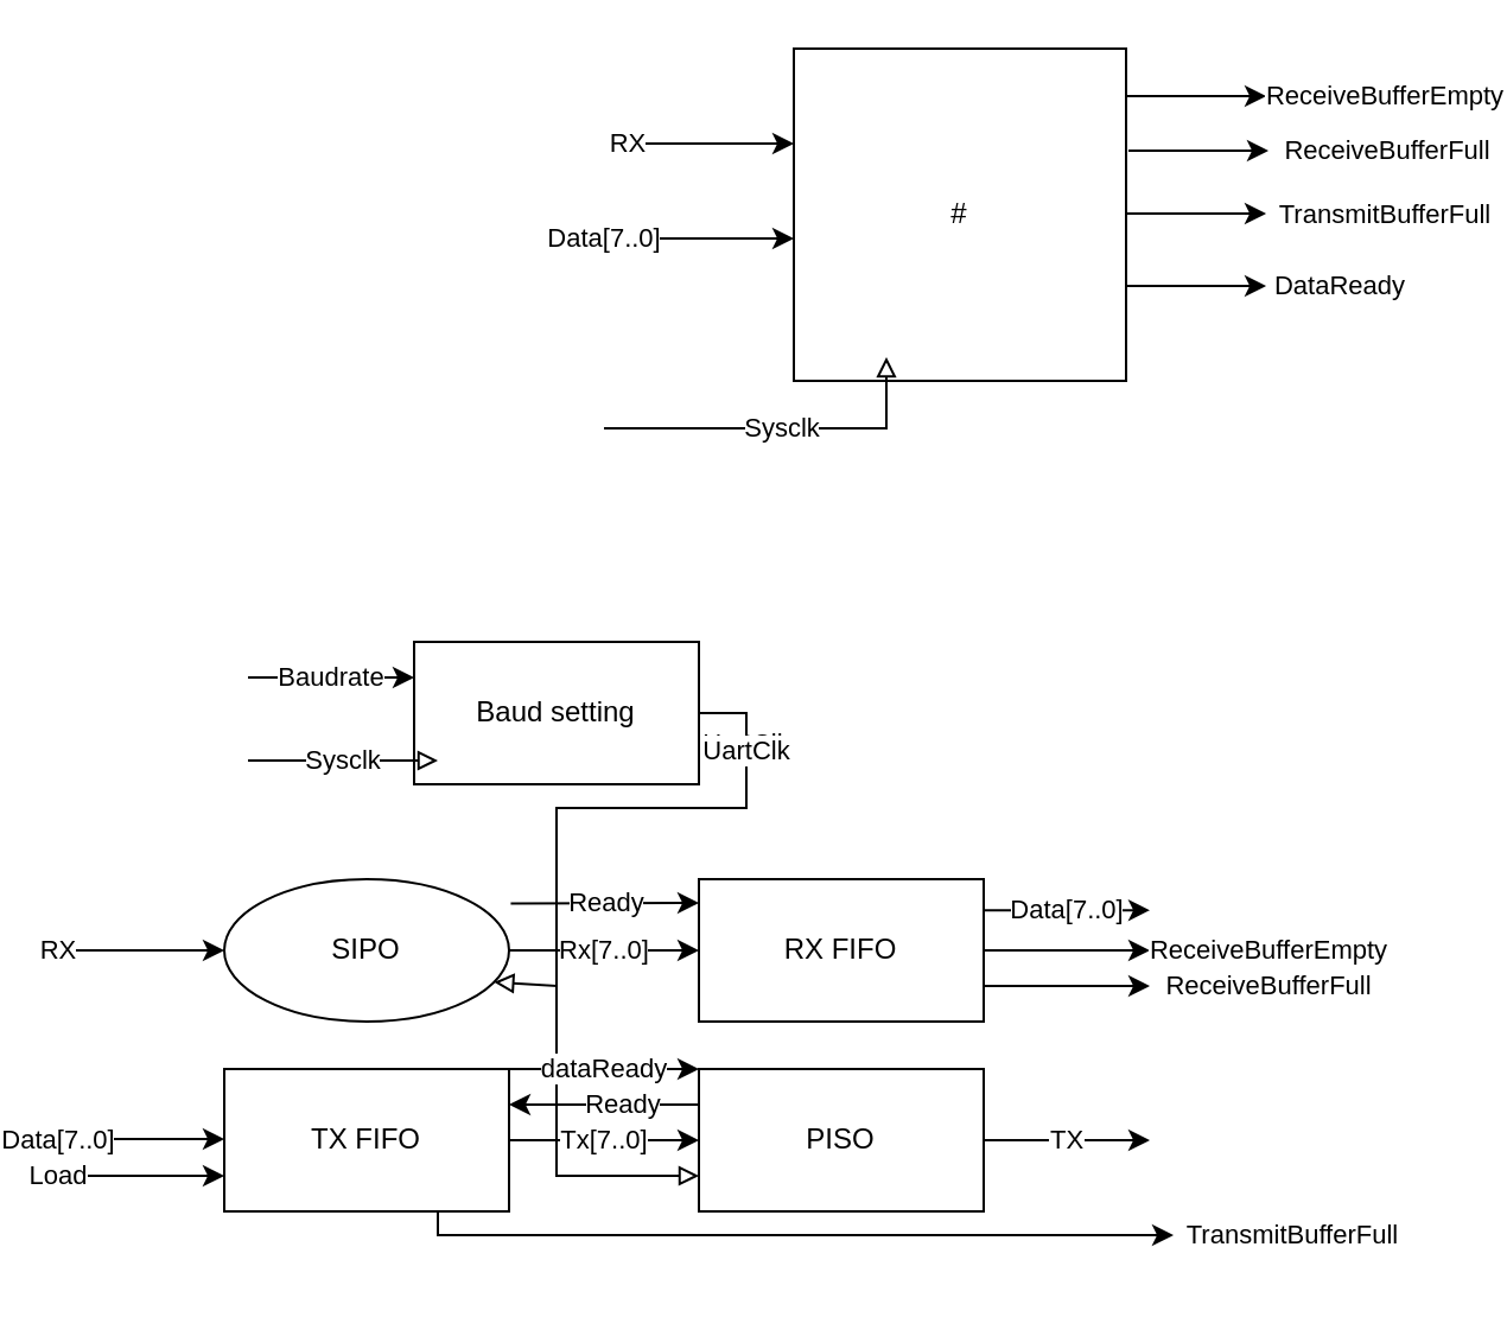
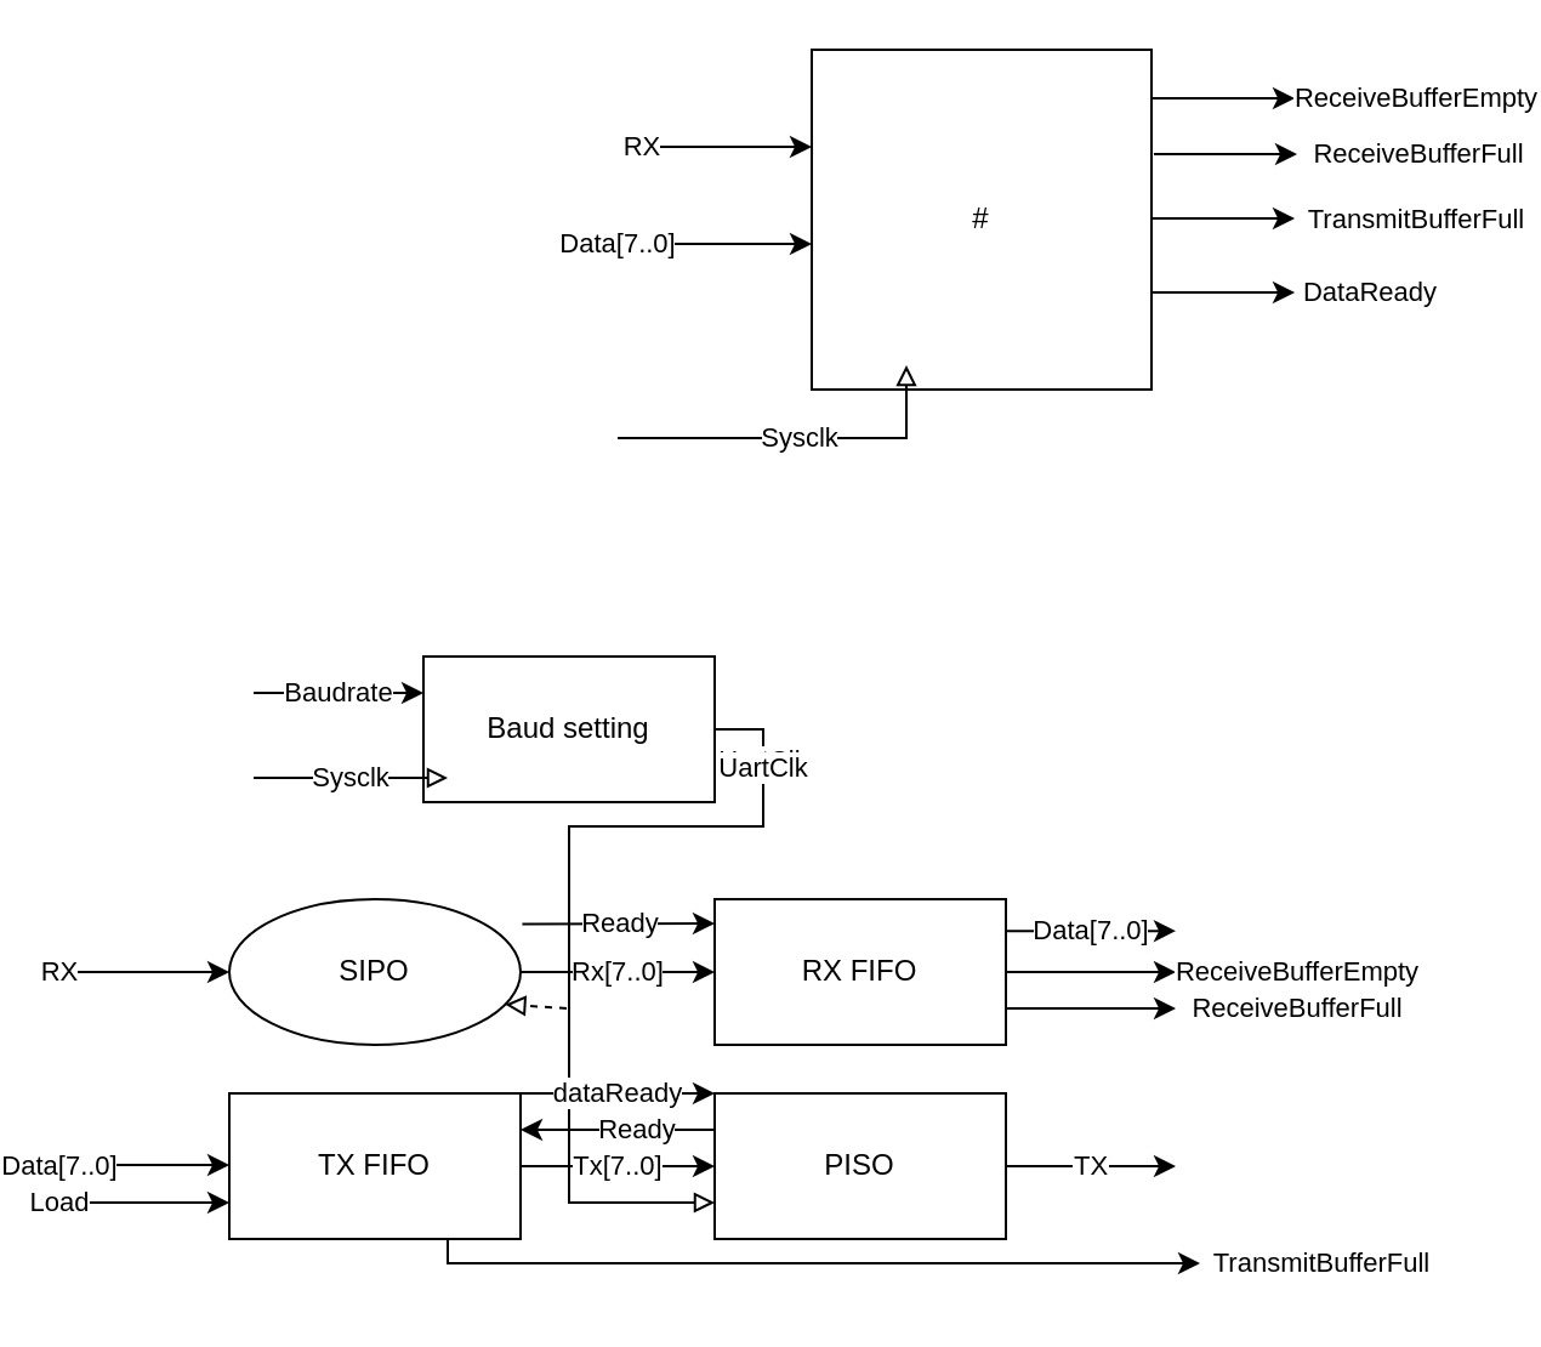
  <mxCell id="0" />
  <mxCell id="1" parent="0" />
  <mxCell id="2" value="#" style="whiteSpace=wrap;html=1;aspect=fixed;" vertex="1" parent="1"><mxGeometry x="330" y="20" width="140" height="140" as="geometry" /></mxCell>
  <mxCell id="3" value="Data[7..0]" style="endArrow=classic;html=1;" edge="1" parent="1"><mxGeometry x="-1" width="50" height="50" relative="1" as="geometry"><mxPoint x="250" y="100" as="sourcePoint" /><mxPoint x="330" y="100" as="targetPoint" /><mxPoint as="offset" /></mxGeometry></mxCell>
  <mxCell id="4" value="RX" style="endArrow=classic;html=1;" edge="1" parent="1"><mxGeometry x="-1" width="50" height="50" relative="1" as="geometry"><mxPoint x="260" y="60" as="sourcePoint" /><mxPoint x="330" y="60" as="targetPoint" /><mxPoint as="offset" /></mxGeometry></mxCell>
  <mxCell id="5" value="ReceiveBufferFull" style="endArrow=classic;html=1;exitX=1.007;exitY=0.307;exitDx=0;exitDy=0;exitPerimeter=0;" edge="1" parent="1" source="2"><mxGeometry x="1" y="50" width="50" height="50" relative="1" as="geometry"><mxPoint x="490" y="60" as="sourcePoint" /><mxPoint x="530" y="63" as="targetPoint" /><mxPoint x="50" y="50" as="offset" /></mxGeometry></mxCell>
  <mxCell id="6" value="TransmitBufferFull" style="endArrow=classic;html=1;exitX=1.007;exitY=0.307;exitDx=0;exitDy=0;exitPerimeter=0;" edge="1" parent="1"><mxGeometry x="1" y="50" width="50" height="50" relative="1" as="geometry"><mxPoint x="470" y="89.5" as="sourcePoint" /><mxPoint x="529.02" y="89.52" as="targetPoint" /><mxPoint x="50" y="50" as="offset" /></mxGeometry></mxCell>
  <mxCell id="7" value="DataReady" style="endArrow=classic;html=1;exitX=1.007;exitY=0.307;exitDx=0;exitDy=0;exitPerimeter=0;" edge="1" parent="1"><mxGeometry x="1" y="31" width="50" height="50" relative="1" as="geometry"><mxPoint x="470" y="120" as="sourcePoint" /><mxPoint x="529.02" y="120.02" as="targetPoint" /><mxPoint x="31" y="31" as="offset" /></mxGeometry></mxCell>
  <mxCell id="8" value="ReceiveBufferEmpty" style="endArrow=classic;html=1;exitX=1.007;exitY=0.307;exitDx=0;exitDy=0;exitPerimeter=0;" edge="1" parent="1"><mxGeometry x="1" y="50" width="50" height="50" relative="1" as="geometry"><mxPoint x="470" y="40" as="sourcePoint" /><mxPoint x="529.02" y="40.02" as="targetPoint" /><mxPoint x="50" y="50" as="offset" /></mxGeometry></mxCell>
  <mxCell id="9" value="Data[7..0]" style="edgeStyle=orthogonalEdgeStyle;rounded=0;orthogonalLoop=1;jettySize=auto;html=1;" edge="1" parent="1"><mxGeometry relative="1" as="geometry"><mxPoint x="410" y="383.09" as="sourcePoint" /><mxPoint x="480" y="383.09" as="targetPoint" /></mxGeometry></mxCell>
  <mxCell id="10" value="RX FIFO" style="rounded=0;whiteSpace=wrap;html=1;" vertex="1" parent="1"><mxGeometry x="290" y="370" width="120" height="60" as="geometry" /></mxCell>
  <mxCell id="11" value="Tx[7..0]" style="edgeStyle=orthogonalEdgeStyle;rounded=0;orthogonalLoop=1;jettySize=auto;html=1;" edge="1" parent="1" source="12" target="18"><mxGeometry relative="1" as="geometry" /></mxCell>
  <mxCell id="12" value="TX FIFO" style="rounded=0;whiteSpace=wrap;html=1;" vertex="1" parent="1"><mxGeometry y="450" width="120" height="60" as="geometry" x="90" /></mxCell>
  <mxCell id="13" value="RX" style="endArrow=classic;html=1;entryX=0;entryY=0.5;entryDx=0;entryDy=0;" edge="1" parent="1" target="16"><mxGeometry x="-1" width="50" height="50" relative="1" as="geometry"><mxPoint x="20" y="400" as="sourcePoint" /><mxPoint x="70" y="390.5" as="targetPoint" /><mxPoint as="offset" /></mxGeometry></mxCell>
  <mxCell id="14" value="Data[7..0]" style="endArrow=classic;html=1;" edge="1" parent="1"><mxGeometry x="-1" width="50" height="50" relative="1" as="geometry"><mxPoint x="20" y="479.5" as="sourcePoint" /><mxPoint y="479.5" as="targetPoint" x="90" /><mxPoint as="offset" /></mxGeometry></mxCell>
  <mxCell id="15" value="Rx[7..0]" style="edgeStyle=orthogonalEdgeStyle;rounded=0;orthogonalLoop=1;jettySize=auto;html=1;" edge="1" parent="1" source="16" target="10"><mxGeometry relative="1" as="geometry" /></mxCell>
  <mxCell id="16" value="SIPO" style="ellipse;whiteSpace=wrap;html=1;" vertex="1" parent="1"><mxGeometry y="370" width="120" height="60" as="geometry" x="90" /></mxCell>
  <mxCell id="17" value="TX" style="edgeStyle=orthogonalEdgeStyle;rounded=0;orthogonalLoop=1;jettySize=auto;html=1;" edge="1" parent="1" source="18"><mxGeometry relative="1" as="geometry"><mxPoint x="480" y="480" as="targetPoint" /></mxGeometry></mxCell>
  <mxCell id="18" value="PISO" style="rounded=0;whiteSpace=wrap;html=1;" vertex="1" parent="1"><mxGeometry x="290" y="450" width="120" height="60" as="geometry" /></mxCell>
  <mxCell id="19" value="Sysclk" style="endArrow=block;html=1;rounded=0;endFill=0;" edge="1" parent="1"><mxGeometry width="50" height="50" relative="1" as="geometry"><mxPoint x="250" y="180" as="sourcePoint" /><mxPoint x="369" y="150" as="targetPoint" /><Array as="points"><mxPoint x="365" y="180" /><mxPoint x="369" y="180" /></Array></mxGeometry></mxCell>
  <mxCell id="20" value="Baud setting" style="rounded=0;whiteSpace=wrap;html=1;" vertex="1" parent="1"><mxGeometry x="170" y="270" width="120" height="60" as="geometry" /></mxCell>
  <mxCell id="21" value="Baudrate" style="endArrow=classic;html=1;entryX=0;entryY=0.25;entryDx=0;entryDy=0;" edge="1" parent="1" target="20"><mxGeometry width="50" height="50" relative="1" as="geometry"><mxPoint x="100" y="285" as="sourcePoint" /><mxPoint x="190" y="380" as="targetPoint" /></mxGeometry></mxCell>
  <mxCell id="22" value="Sysclk" style="endArrow=block;html=1;endFill=0;rounded=0;" edge="1" parent="1"><mxGeometry width="50" height="50" relative="1" as="geometry"><mxPoint x="100" y="320" as="sourcePoint" /><mxPoint x="180" y="320" as="targetPoint" /><Array as="points"><mxPoint x="170" y="320" /></Array></mxGeometry></mxCell>
  <mxCell id="23" value="UartClk" style="endArrow=block;html=1;exitX=1;exitY=0.5;exitDx=0;exitDy=0;entryX=0;entryY=0.75;entryDx=0;entryDy=0;rounded=0;endFill=0;" edge="1" parent="1" source="20" target="18"><mxGeometry x="-0.814" width="50" height="50" relative="1" as="geometry"><mxPoint x="150" y="470" as="sourcePoint" /><mxPoint x="200" y="420" as="targetPoint" /><Array as="points"><mxPoint x="310" y="300" /><mxPoint x="310" y="340" /><mxPoint x="230" y="340" /><mxPoint x="230" y="430" /><mxPoint x="230" y="495" /></Array><mxPoint as="offset" /></mxGeometry></mxCell>
- <mxCell id="24" value="UartClk" style="endArrow=block;html=1;rounded=0;endFill=0;entryX=1;entryY=0.75;entryDx=0;entryDy=0;exitX=1;exitY=0.5;exitDx=0;exitDy=0;" edge="1" parent="1" source="20" target="16"><mxGeometry x="-0.704" width="50" height="50" relative="1" as="geometry"><mxPoint x="310" y="310" as="sourcePoint" /><mxPoint x="260" y="412" as="targetPoint" /><Array as="points"><mxPoint x="310" y="300" /><mxPoint x="310" y="340" /><mxPoint x="230" y="340" /><mxPoint x="230" y="415" /></Array><mxPoint as="offset" /></mxGeometry></mxCell>
+ <mxCell id="24" value="UartClk" style="endArrow=block;html=1;rounded=0;endFill=0;entryX=1;entryY=0.75;entryDx=0;entryDy=0;exitX=1;exitY=0.5;exitDx=0;exitDy=0;dashed=1;" edge="1" parent="1" source="20" target="16"><mxGeometry x="-0.704" width="50" height="50" relative="1" as="geometry"><mxPoint x="310" y="310" as="sourcePoint" /><mxPoint x="260" y="412" as="targetPoint" /><Array as="points"><mxPoint x="310" y="300" /><mxPoint x="310" y="340" /><mxPoint x="230" y="340" /><mxPoint x="230" y="415" /></Array><mxPoint as="offset" /></mxGeometry></mxCell>
  <mxCell id="25" value="ReceiveBufferFull" style="endArrow=classic;html=1;exitX=1;exitY=0.75;exitDx=0;exitDy=0;" edge="1" parent="1" source="10"><mxGeometry x="1" y="50" width="50" height="50" relative="1" as="geometry"><mxPoint x="420" y="430" as="sourcePoint" /><mxPoint x="480" y="415" as="targetPoint" /><mxPoint x="50" y="50" as="offset" /></mxGeometry></mxCell>
  <mxCell id="26" value="ReceiveBufferEmpty" style="endArrow=classic;html=1;exitX=1;exitY=0.5;exitDx=0;exitDy=0;" edge="1" parent="1" source="10"><mxGeometry x="1" y="50" width="50" height="50" relative="1" as="geometry"><mxPoint x="415" y="399.58" as="sourcePoint" /><mxPoint x="480" y="400" as="targetPoint" /><mxPoint x="50" y="50" as="offset" /></mxGeometry></mxCell>
  <mxCell id="27" value="&#10;&#10;&lt;span style=&quot;color: rgb(0, 0, 0); font-family: helvetica; font-size: 11px; font-style: normal; font-weight: 400; letter-spacing: normal; text-align: center; text-indent: 0px; text-transform: none; word-spacing: 0px; background-color: rgb(255, 255, 255); display: inline; float: none;&quot;&gt;TransmitBufferFull&lt;/span&gt;&#10;&#10;" style="endArrow=classic;html=1;exitX=0.75;exitY=1;exitDx=0;exitDy=0;rounded=0;" edge="1" parent="1" source="12"><mxGeometry x="1" y="50" width="50" height="50" relative="1" as="geometry"><mxPoint x="260" y="310" as="sourcePoint" /><mxPoint x="490" y="520" as="targetPoint" /><Array as="points"><mxPoint x="180" y="520" /></Array><mxPoint x="50" y="50" as="offset" /></mxGeometry></mxCell>
  <mxCell id="28" value="" style="endArrow=classic;html=1;exitX=0;exitY=0.25;exitDx=0;exitDy=0;entryX=1;entryY=0.25;entryDx=0;entryDy=0;" edge="1" parent="1" source="18" target="12"><mxGeometry width="50" height="50" relative="1" as="geometry"><mxPoint x="260" y="490" as="sourcePoint" /><mxPoint x="310" y="440" as="targetPoint" /></mxGeometry></mxCell>
  <mxCell id="29" value="Ready" style="edgeLabel;html=1;align=center;verticalAlign=middle;resizable=0;points=[];" vertex="1" connectable="0" parent="28"><mxGeometry x="-0.175" y="-1" relative="1" as="geometry"><mxPoint as="offset" /></mxGeometry></mxCell>
  <mxCell id="30" value="Ready" style="endArrow=classic;html=1;exitX=1.006;exitY=0.171;exitDx=0;exitDy=0;exitPerimeter=0;" edge="1" parent="1" source="16"><mxGeometry width="50" height="50" relative="1" as="geometry"><mxPoint x="260" y="430" as="sourcePoint" /><mxPoint x="290" y="380" as="targetPoint" /></mxGeometry></mxCell>
  <mxCell id="31" value="dataReady" style="endArrow=classic;html=1;exitX=1;exitY=0;exitDx=0;exitDy=0;entryX=0;entryY=0;entryDx=0;entryDy=0;" edge="1" parent="1" source="12" target="18"><mxGeometry width="50" height="50" relative="1" as="geometry"><mxPoint x="220" y="430" as="sourcePoint" /><mxPoint x="270" y="380" as="targetPoint" /></mxGeometry></mxCell>
  <mxCell id="32" value="Load" style="endArrow=classic;html=1;entryX=0;entryY=0.75;entryDx=0;entryDy=0;" edge="1" parent="1" target="12"><mxGeometry x="-1" width="50" height="50" relative="1" as="geometry"><mxPoint x="20" y="495" as="sourcePoint" /><mxPoint x="460" y="540" as="targetPoint" /><mxPoint as="offset" /></mxGeometry></mxCell>
